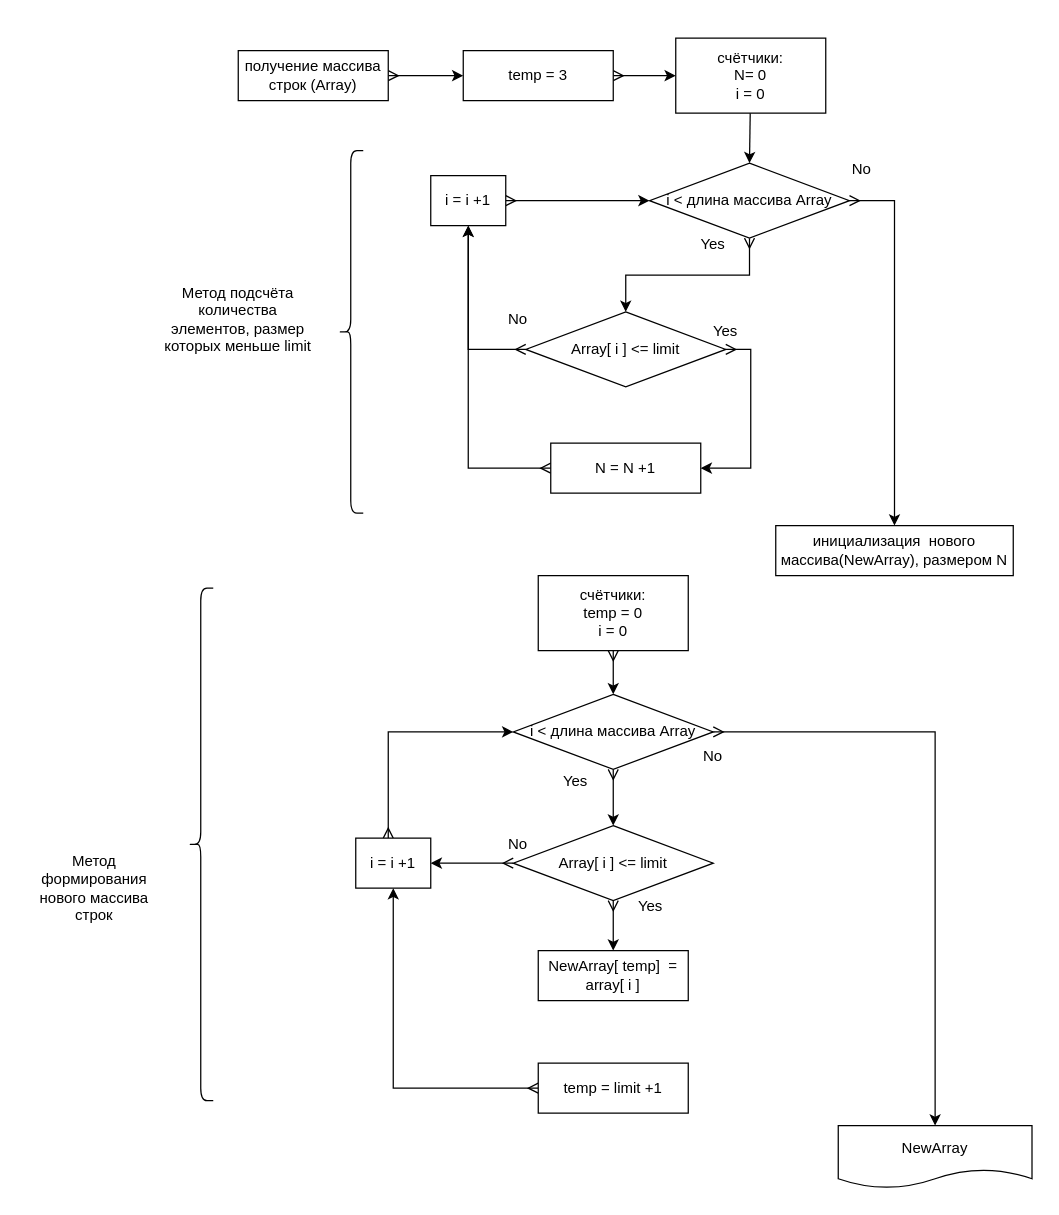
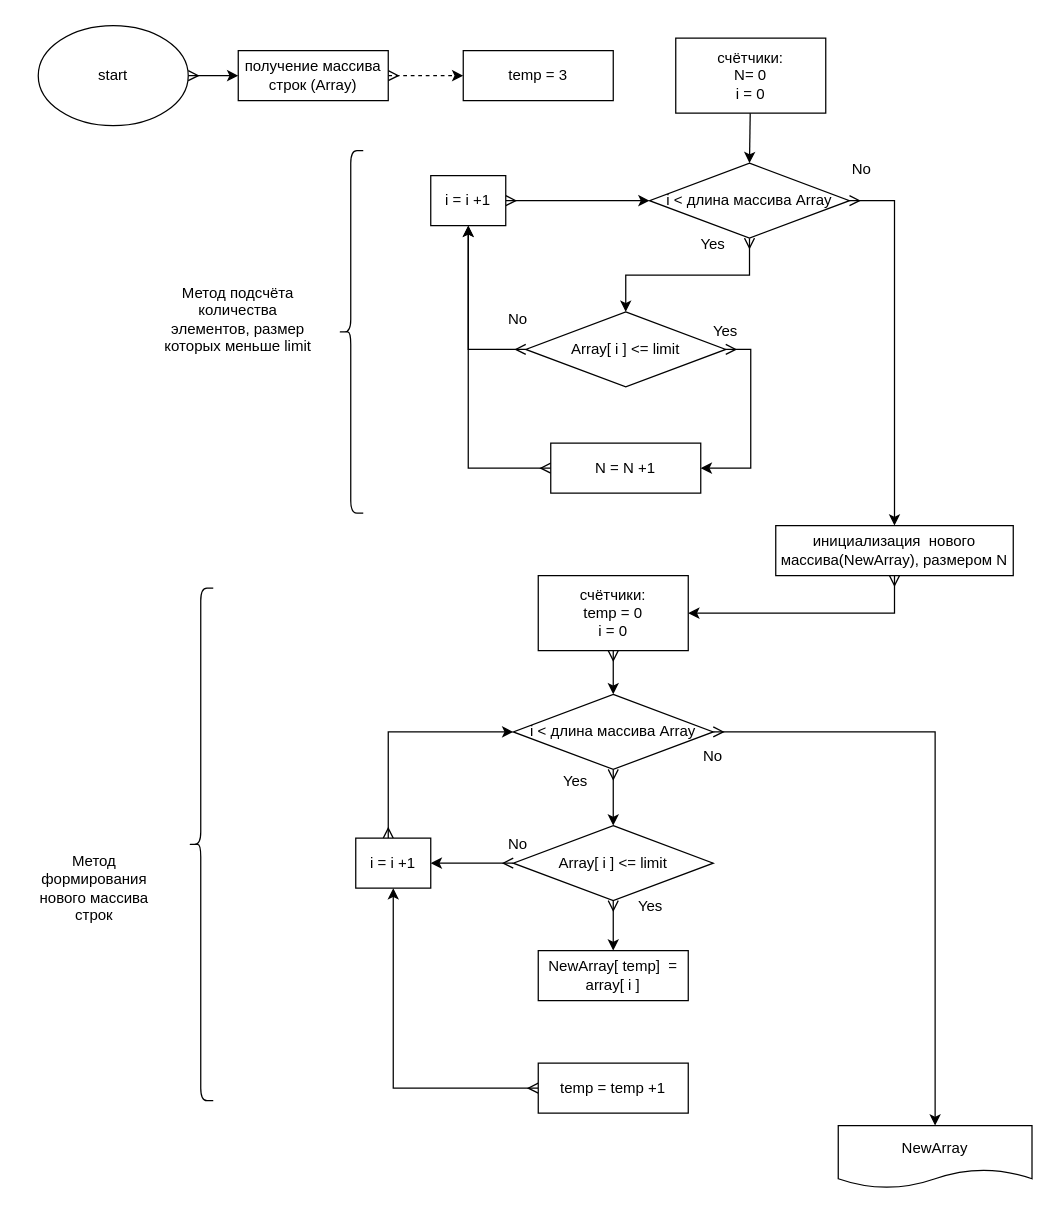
  <mxCell id="0" />
  <mxCell id="1" parent="0" />
- <mxCell id="2" value="" style="edgeStyle=orthogonalEdgeStyle;rounded=0;orthogonalLoop=1;jettySize=auto;html=1;startArrow=ERmany;startFill=0;" edge="1" parent="1" source="3" target="43"><mxGeometry relative="1" as="geometry" /></mxCell>
+ <mxCell id="2" value="" style="edgeStyle=orthogonalEdgeStyle;rounded=0;orthogonalLoop=1;jettySize=auto;html=1;startArrow=ERmany;startFill=0;dashed=1;" edge="1" parent="1" source="3" target="43"><mxGeometry relative="1" as="geometry" /></mxCell>
  <mxCell id="3" value="получение массива строк (Array)" style="rounded=0;whiteSpace=wrap;html=1;" parent="1" vertex="1"><mxGeometry x="190" y="40" width="120" height="40" as="geometry" /></mxCell>
+ <mxCell id="4" style="edgeStyle=orthogonalEdgeStyle;rounded=0;orthogonalLoop=1;jettySize=auto;html=1;entryX=1;entryY=0.5;entryDx=0;entryDy=0;startArrow=ERmany;startFill=0;" edge="1" parent="1" source="5" target="7"><mxGeometry relative="1" as="geometry"><Array as="points"><mxPoint x="715" y="490" /></Array></mxGeometry></mxCell>
  <mxCell id="5" value="инициализация&amp;nbsp; нового массива(NewArray), размером N" style="rounded=0;whiteSpace=wrap;html=1;" parent="1" vertex="1"><mxGeometry x="620" y="420" width="190" height="40" as="geometry" /></mxCell>
  <mxCell id="6" style="edgeStyle=orthogonalEdgeStyle;rounded=0;orthogonalLoop=1;jettySize=auto;html=1;entryX=0.5;entryY=0;entryDx=0;entryDy=0;startArrow=ERmany;startFill=0;" edge="1" parent="1" source="7" target="10"><mxGeometry relative="1" as="geometry" /></mxCell>
  <mxCell id="7" value="счётчики:&lt;br&gt;temp = 0&lt;br&gt;i = 0" style="rounded=0;whiteSpace=wrap;html=1;" parent="1" vertex="1"><mxGeometry x="430" y="460" width="120" height="60" as="geometry" /></mxCell>
  <mxCell id="8" style="edgeStyle=orthogonalEdgeStyle;rounded=0;orthogonalLoop=1;jettySize=auto;html=1;entryX=0.5;entryY=0;entryDx=0;entryDy=0;startArrow=ERmany;startFill=0;" edge="1" parent="1" source="10" target="23"><mxGeometry relative="1" as="geometry" /></mxCell>
  <mxCell id="9" value="" style="edgeStyle=orthogonalEdgeStyle;rounded=0;orthogonalLoop=1;jettySize=auto;html=1;startArrow=ERmany;startFill=0;" edge="1" parent="1" source="10" target="13"><mxGeometry relative="1" as="geometry" /></mxCell>
  <mxCell id="10" value="i &amp;lt; длина массива Array" style="rhombus;whiteSpace=wrap;html=1;" parent="1" vertex="1"><mxGeometry x="410" y="555" width="160" height="60" as="geometry" /></mxCell>
  <mxCell id="11" value="" style="edgeStyle=orthogonalEdgeStyle;rounded=0;orthogonalLoop=1;jettySize=auto;html=1;startArrow=ERmany;startFill=0;" edge="1" parent="1" source="13" target="14"><mxGeometry relative="1" as="geometry" /></mxCell>
  <mxCell id="12" value="" style="edgeStyle=orthogonalEdgeStyle;rounded=0;orthogonalLoop=1;jettySize=auto;html=1;startArrow=ERmany;startFill=0;" edge="1" parent="1" source="13" target="21"><mxGeometry relative="1" as="geometry" /></mxCell>
  <mxCell id="13" value="Array[ i ] &amp;lt;= limit" style="rhombus;whiteSpace=wrap;html=1;" parent="1" vertex="1"><mxGeometry x="410" y="660" width="160" height="60" as="geometry" /></mxCell>
  <mxCell id="14" value="NewArray[ temp]&amp;nbsp; = array[ i ]" style="rounded=0;whiteSpace=wrap;html=1;" parent="1" vertex="1"><mxGeometry x="430" y="760" width="120" height="40" as="geometry" /></mxCell>
  <mxCell id="15" style="edgeStyle=orthogonalEdgeStyle;rounded=0;orthogonalLoop=1;jettySize=auto;html=1;entryX=0.5;entryY=1;entryDx=0;entryDy=0;startArrow=ERmany;startFill=0;" edge="1" parent="1" source="16" target="21"><mxGeometry relative="1" as="geometry" /></mxCell>
- <mxCell id="16" value="temp = limit +1" style="rounded=0;whiteSpace=wrap;html=1;" parent="1" vertex="1"><mxGeometry x="430" y="850" width="120" height="40" as="geometry" /></mxCell>
+ <mxCell id="16" value="temp = temp +1" style="rounded=0;whiteSpace=wrap;html=1;" parent="1" vertex="1"><mxGeometry x="430" y="850" width="120" height="40" as="geometry" /></mxCell>
  <mxCell id="17" value="Yes" style="text;html=1;strokeColor=none;fillColor=none;align=center;verticalAlign=middle;whiteSpace=wrap;rounded=0;" parent="1" vertex="1"><mxGeometry x="450" y="620" width="20" height="10" as="geometry" /></mxCell>
  <mxCell id="18" value="Yes" style="text;html=1;strokeColor=none;fillColor=none;align=center;verticalAlign=middle;whiteSpace=wrap;rounded=0;" parent="1" vertex="1"><mxGeometry x="510" y="720" width="20" height="10" as="geometry" /></mxCell>
  <mxCell id="19" value="No" style="text;html=1;strokeColor=none;fillColor=none;align=center;verticalAlign=middle;whiteSpace=wrap;rounded=0;" parent="1" vertex="1"><mxGeometry x="560" y="600" width="20" height="10" as="geometry" /></mxCell>
  <mxCell id="20" style="edgeStyle=orthogonalEdgeStyle;rounded=0;orthogonalLoop=1;jettySize=auto;html=1;entryX=0;entryY=0.5;entryDx=0;entryDy=0;startArrow=ERmany;startFill=0;" edge="1" parent="1" source="21" target="10"><mxGeometry relative="1" as="geometry"><Array as="points"><mxPoint x="310" y="585" /></Array></mxGeometry></mxCell>
  <mxCell id="21" value="i = i +1" style="rounded=0;whiteSpace=wrap;html=1;" parent="1" vertex="1"><mxGeometry x="284" y="670" width="60" height="40" as="geometry" /></mxCell>
  <mxCell id="22" value="No" style="text;html=1;strokeColor=none;fillColor=none;align=center;verticalAlign=middle;whiteSpace=wrap;rounded=0;" parent="1" vertex="1"><mxGeometry x="404" y="670" width="20" height="10" as="geometry" /></mxCell>
  <mxCell id="23" value="NewArray" style="shape=document;whiteSpace=wrap;html=1;boundedLbl=1;" parent="1" vertex="1"><mxGeometry x="670" y="900" width="155" height="50" as="geometry" /></mxCell>
  <mxCell id="24" value="Метод формирования нового массива строк" style="text;html=1;strokeColor=none;fillColor=none;align=center;verticalAlign=middle;whiteSpace=wrap;rounded=0;" parent="1" vertex="1"><mxGeometry x="20" y="675" width="110" height="70" as="geometry" /></mxCell>
  <mxCell id="25" style="edgeStyle=none;html=1;entryX=0.5;entryY=0;entryDx=0;entryDy=0;" parent="1" source="26" target="29" edge="1"><mxGeometry relative="1" as="geometry" /></mxCell>
  <mxCell id="26" value="счётчики:&lt;br&gt;N= 0&lt;br&gt;i = 0" style="rounded=0;whiteSpace=wrap;html=1;" parent="1" vertex="1"><mxGeometry x="540" y="30" width="120" height="60" as="geometry" /></mxCell>
  <mxCell id="27" style="edgeStyle=orthogonalEdgeStyle;rounded=0;orthogonalLoop=1;jettySize=auto;html=1;entryX=0.5;entryY=0;entryDx=0;entryDy=0;startArrow=ERmany;startFill=0;" edge="1" parent="1" source="29" target="32"><mxGeometry relative="1" as="geometry" /></mxCell>
  <mxCell id="28" style="edgeStyle=orthogonalEdgeStyle;rounded=0;orthogonalLoop=1;jettySize=auto;html=1;startArrow=ERmany;startFill=0;entryX=0.5;entryY=0;entryDx=0;entryDy=0;" edge="1" parent="1" source="29" target="5"><mxGeometry relative="1" as="geometry"><mxPoint x="750" y="290" as="targetPoint" /><Array as="points"><mxPoint x="715" y="160" /></Array></mxGeometry></mxCell>
  <mxCell id="29" value="i &amp;lt; длина массива Array" style="rhombus;whiteSpace=wrap;html=1;" parent="1" vertex="1"><mxGeometry x="519" y="130" width="160" height="60" as="geometry" /></mxCell>
  <mxCell id="30" style="edgeStyle=orthogonalEdgeStyle;rounded=0;orthogonalLoop=1;jettySize=auto;html=1;entryX=1;entryY=0.5;entryDx=0;entryDy=0;startArrow=ERmany;startFill=0;" edge="1" parent="1" source="32" target="34"><mxGeometry relative="1" as="geometry"><Array as="points"><mxPoint x="600" y="279" /><mxPoint x="600" y="374" /></Array></mxGeometry></mxCell>
  <mxCell id="31" style="edgeStyle=orthogonalEdgeStyle;rounded=0;orthogonalLoop=1;jettySize=auto;html=1;entryX=0.5;entryY=1;entryDx=0;entryDy=0;startArrow=ERmany;startFill=0;" edge="1" parent="1" source="32" target="39"><mxGeometry relative="1" as="geometry" /></mxCell>
  <mxCell id="32" value="Array[ i ] &amp;lt;= limit" style="rhombus;whiteSpace=wrap;html=1;" parent="1" vertex="1"><mxGeometry x="420" y="249" width="160" height="60" as="geometry" /></mxCell>
  <mxCell id="33" style="edgeStyle=orthogonalEdgeStyle;rounded=0;orthogonalLoop=1;jettySize=auto;html=1;entryX=0.5;entryY=1;entryDx=0;entryDy=0;startArrow=ERmany;startFill=0;" edge="1" parent="1" source="34" target="39"><mxGeometry relative="1" as="geometry" /></mxCell>
  <mxCell id="34" value="N = N +1" style="rounded=0;whiteSpace=wrap;html=1;" parent="1" vertex="1"><mxGeometry x="440" y="354" width="120" height="40" as="geometry" /></mxCell>
  <mxCell id="35" value="Yes" style="text;html=1;strokeColor=none;fillColor=none;align=center;verticalAlign=middle;whiteSpace=wrap;rounded=0;" parent="1" vertex="1"><mxGeometry x="560" y="190" width="20" height="10" as="geometry" /></mxCell>
  <mxCell id="36" value="Yes" style="text;html=1;strokeColor=none;fillColor=none;align=center;verticalAlign=middle;whiteSpace=wrap;rounded=0;" parent="1" vertex="1"><mxGeometry x="570" y="260" width="20" height="10" as="geometry" /></mxCell>
  <mxCell id="37" value="No" style="text;html=1;strokeColor=none;fillColor=none;align=center;verticalAlign=middle;whiteSpace=wrap;rounded=0;" parent="1" vertex="1"><mxGeometry x="679" y="130" width="20" height="10" as="geometry" /></mxCell>
  <mxCell id="38" value="" style="edgeStyle=orthogonalEdgeStyle;rounded=0;orthogonalLoop=1;jettySize=auto;html=1;startArrow=ERmany;startFill=0;" edge="1" parent="1" source="39" target="29"><mxGeometry relative="1" as="geometry" /></mxCell>
  <mxCell id="39" value="i = i +1" style="rounded=0;whiteSpace=wrap;html=1;" parent="1" vertex="1"><mxGeometry x="344" y="140" width="60" height="40" as="geometry" /></mxCell>
  <mxCell id="40" value="No" style="text;html=1;strokeColor=none;fillColor=none;align=center;verticalAlign=middle;whiteSpace=wrap;rounded=0;" parent="1" vertex="1"><mxGeometry x="404" y="250" width="20" height="10" as="geometry" /></mxCell>
  <mxCell id="41" value="Метод подсчёта количества элементов, размер которых меньше limit" style="text;html=1;strokeColor=none;fillColor=none;align=center;verticalAlign=middle;whiteSpace=wrap;rounded=0;" parent="1" vertex="1"><mxGeometry x="130" y="220" width="120" height="70" as="geometry" /></mxCell>
- <mxCell id="42" value="" style="edgeStyle=orthogonalEdgeStyle;rounded=0;orthogonalLoop=1;jettySize=auto;html=1;startArrow=ERmany;startFill=0;" edge="1" parent="1" source="43" target="26"><mxGeometry relative="1" as="geometry" /></mxCell>
  <mxCell id="43" value="temp = 3" style="rounded=0;whiteSpace=wrap;html=1;" parent="1" vertex="1"><mxGeometry x="370" y="40" width="120" height="40" as="geometry" /></mxCell>
+ <mxCell id="44" style="edgeStyle=orthogonalEdgeStyle;rounded=0;orthogonalLoop=1;jettySize=auto;html=1;exitX=1;exitY=0.5;exitDx=0;exitDy=0;entryX=0;entryY=0.5;entryDx=0;entryDy=0;startArrow=ERmany;startFill=0;" edge="1" parent="1" source="45" target="3"><mxGeometry relative="1" as="geometry" /></mxCell>
+ <mxCell id="45" value="start" style="ellipse;whiteSpace=wrap;html=1;" vertex="1" parent="1"><mxGeometry x="30" y="20" width="120" height="80" as="geometry" /></mxCell>
  <mxCell id="46" value="" style="shape=curlyBracket;whiteSpace=wrap;html=1;rounded=1;" vertex="1" parent="1"><mxGeometry x="270" y="120" width="20" height="290" as="geometry" /></mxCell>
  <mxCell id="47" value="" style="shape=curlyBracket;whiteSpace=wrap;html=1;rounded=1;" vertex="1" parent="1"><mxGeometry x="150" y="470" width="20" height="410" as="geometry" /></mxCell>
